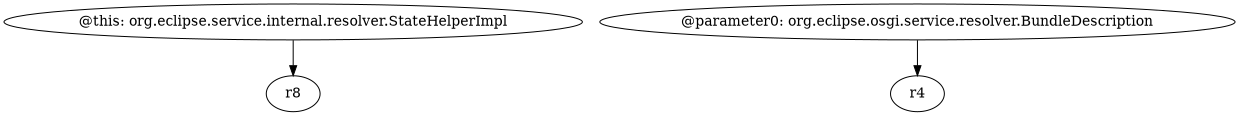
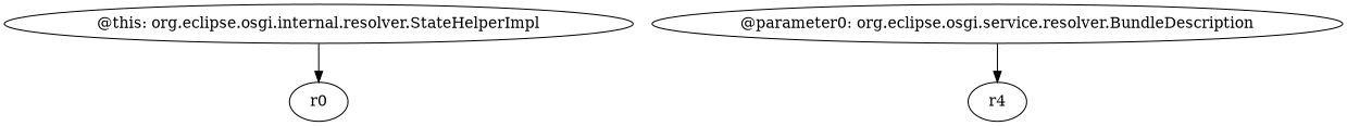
  digraph {
-   n1 [label="@this: org.eclipse.service.internal.resolver.StateHelperImpl"]
-   n2 [label=r8]
+   n1 [label="@this: org.eclipse.osgi.internal.resolver.StateHelperImpl"]
+   n2 [label=r0]
    n3 [label="@parameter0: org.eclipse.osgi.service.resolver.BundleDescription"]
    n4 [label=r4]
    n1 -> n2
    n3 -> n4
  }
